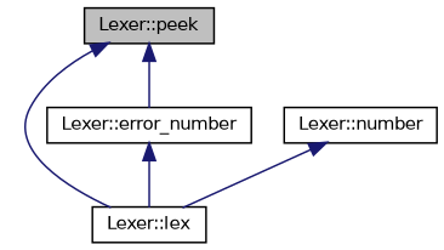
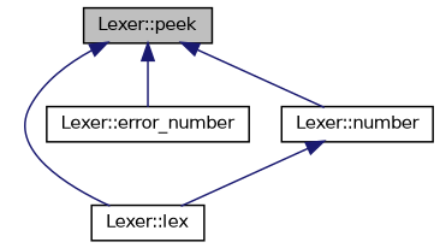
  digraph {
    rankdir=TB
    node [color=black fillcolor=white fontname=Helvetica fontsize=10 shape=record style=filled]
    edge [color=midnightblue dir=back fontname=Helvetica fontsize=10 labelfontname=Helvetica labelfontsize=10 style=solid]
    n1 [fillcolor=grey75 fontcolor=black height=0.2 label="Lexer::peek" width=0.4]
    n2 [height=0.2 label="Lexer::lex" width=0.4]
    n3 [height=0.2 label="Lexer::error_number" width=0.4]
    n4 [height=0.2 label="Lexer::number" width=0.4]
    n1 -> n2
    n1 -> n3
-   n3 -> n2
+   n1 -> n4
    n4 -> n2
  }
